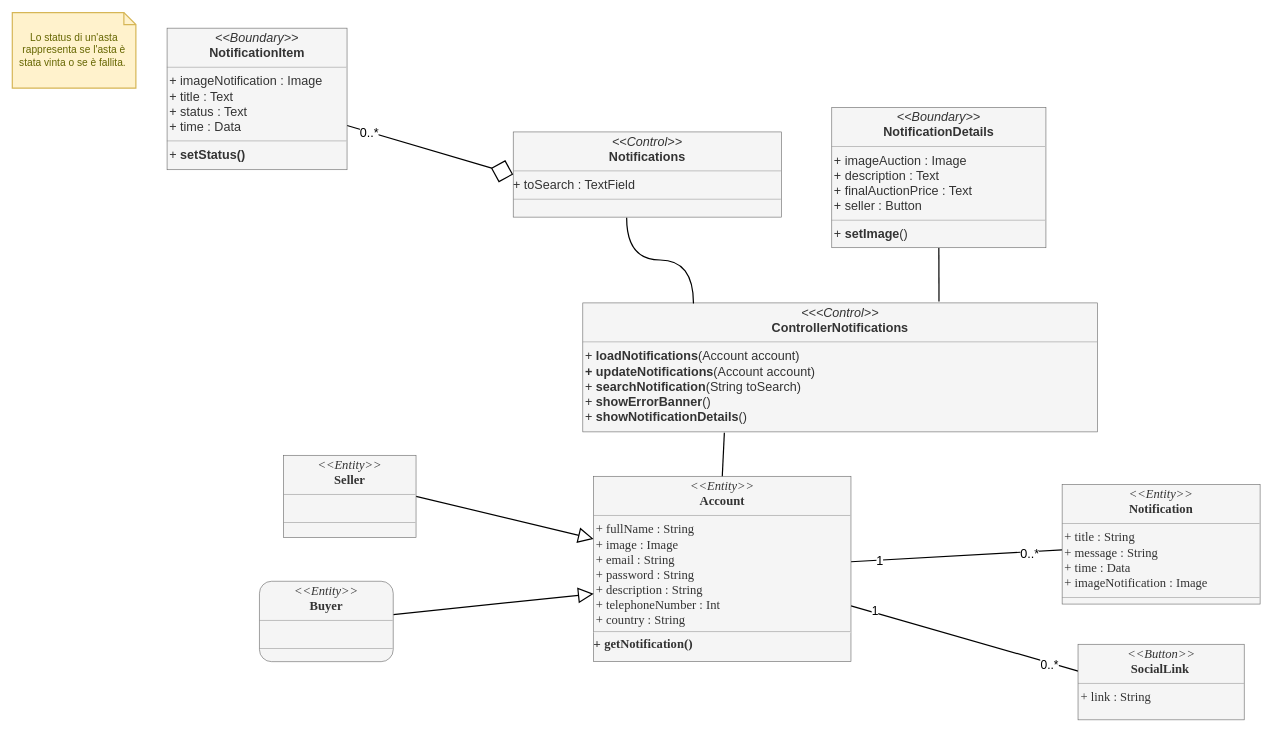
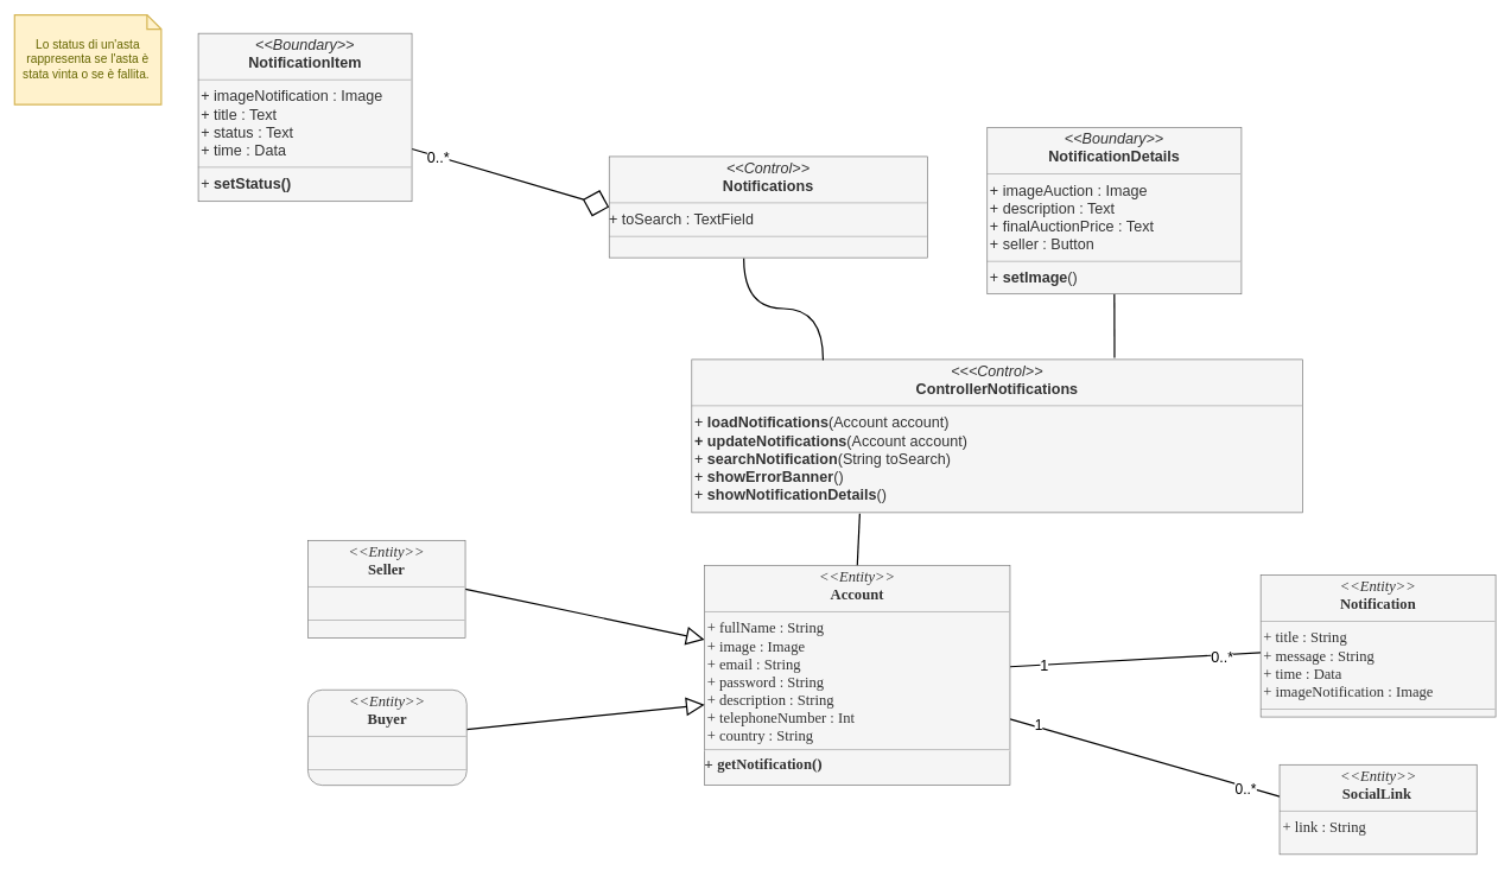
  <mxCell id="0" />
  <mxCell id="1" parent="0" />
  <mxCell id="2" value="&lt;p style=&quot;margin: 4px 0px 0px; text-align: center; font-size: 21px;&quot;&gt;&lt;font style=&quot;font-size: 21px;&quot;&gt;&lt;i style=&quot;&quot;&gt;&amp;lt;&amp;lt;&amp;lt;Control&amp;gt;&amp;gt;&lt;/i&gt;&lt;br&gt;&lt;b style=&quot;&quot;&gt;ControllerNotifications&lt;/b&gt;&lt;/font&gt;&lt;/p&gt;&lt;hr style=&quot;font-size: 21px;&quot; size=&quot;1&quot;&gt;&lt;p style=&quot;margin: 0px 0px 0px 4px; font-size: 21px;&quot;&gt;&lt;span style=&quot;background-color: initial;&quot;&gt;+ &lt;/span&gt;&lt;b style=&quot;background-color: initial;&quot;&gt;loadNotifications&lt;/b&gt;&lt;span style=&quot;background-color: initial;&quot;&gt;(Account account&lt;/span&gt;&lt;span style=&quot;background-color: initial;&quot;&gt;)&lt;/span&gt;&lt;br&gt;&lt;/p&gt;&lt;p style=&quot;margin: 0px 0px 0px 4px; font-size: 21px;&quot;&gt;&lt;span style=&quot;background-color: initial;&quot;&gt;&lt;b&gt;+ updateNotifications&lt;/b&gt;(Account account)&lt;/span&gt;&lt;/p&gt;&lt;p style=&quot;margin: 0px 0px 0px 4px; font-size: 21px;&quot;&gt;&lt;span style=&quot;background-color: initial;&quot;&gt;+ &lt;/span&gt;&lt;b style=&quot;background-color: initial;&quot;&gt;searchNotification&lt;/b&gt;&lt;span style=&quot;background-color: initial;&quot;&gt;(String toSearch)&lt;/span&gt;&lt;br&gt;&lt;/p&gt;&lt;p style=&quot;margin: 0px 0px 0px 4px; font-size: 21px;&quot;&gt;&lt;font style=&quot;font-size: 21px;&quot;&gt;+&amp;nbsp;&lt;b&gt;showErrorBanner&lt;/b&gt;()&lt;/font&gt;&lt;/p&gt;&lt;p style=&quot;margin: 0px 0px 0px 4px; font-size: 21px;&quot;&gt;&lt;font style=&quot;font-size: 21px;&quot;&gt;+ &lt;b&gt;showNotificationDetails&lt;/b&gt;()&lt;/font&gt;&lt;/p&gt;&lt;p style=&quot;margin: 0px 0px 0px 4px; font-size: 21px;&quot;&gt;&lt;br&gt;&lt;/p&gt;&lt;p style=&quot;margin: 0px 0px 0px 4px; font-size: 21px;&quot;&gt;&lt;br&gt;&lt;/p&gt;" style="verticalAlign=top;align=left;overflow=fill;fontSize=12;fontFamily=Helvetica;html=1;fillColor=#f5f5f5;fontColor=#333333;strokeColor=#666666;" parent="1" vertex="1"><mxGeometry x="971" y="504" width="858" height="215" as="geometry" /></mxCell>
  <mxCell id="3" value="&lt;p style=&quot;margin: 4px 0px 0px; text-align: center; font-size: 21px;&quot;&gt;&lt;font style=&quot;font-size: 21px;&quot;&gt;&lt;i style=&quot;&quot;&gt;&amp;lt;&amp;lt;Control&amp;gt;&amp;gt;&lt;/i&gt;&lt;br&gt;&lt;b style=&quot;&quot;&gt;Notifications&lt;/b&gt;&lt;/font&gt;&lt;/p&gt;&lt;hr style=&quot;font-size: 21px;&quot; size=&quot;1&quot;&gt;&lt;pre style=&quot;margin: 0px 0px 0px 4px; font-size: 21px;&quot;&gt;&lt;/pre&gt;&lt;span style=&quot;border-color: var(--border-color); font-size: 21px; background-color: initial;&quot;&gt;+&lt;b&gt;&amp;nbsp;&lt;/b&gt;toSearch : TextField&lt;/span&gt;&lt;hr style=&quot;font-size: 21px;&quot; size=&quot;1&quot;&gt;&lt;p style=&quot;margin: 0px 0px 0px 4px; font-size: 21px;&quot;&gt;&lt;br&gt;&lt;/p&gt;&lt;p style=&quot;margin: 0px 0px 0px 4px; font-size: 21px;&quot;&gt;&lt;br&gt;&lt;/p&gt;" style="verticalAlign=top;align=left;overflow=fill;fontSize=12;fontFamily=Helvetica;html=1;fillColor=#f5f5f5;fontColor=#333333;strokeColor=#666666;" parent="1" vertex="1"><mxGeometry x="855" y="219" width="447" height="142" as="geometry" /></mxCell>
  <mxCell id="4" value="" style="endArrow=none;html=1;rounded=0;fontFamily=Garamond;fontSize=21;entryX=0.423;entryY=1.007;entryDx=0;entryDy=0;entryPerimeter=0;exitX=0.215;exitY=0.005;exitDx=0;exitDy=0;strokeWidth=2;elbow=vertical;exitPerimeter=0;edgeStyle=orthogonalEdgeStyle;curved=1;" parent="1" source="2" target="3" edge="1"><mxGeometry width="50" height="50" relative="1" as="geometry"><mxPoint x="1064" y="466" as="sourcePoint" /><mxPoint x="1318" y="363" as="targetPoint" /></mxGeometry></mxCell>
  <mxCell id="5" style="rounded=0;orthogonalLoop=1;jettySize=auto;html=1;strokeWidth=2;endSize=21;endArrow=block;endFill=0;exitX=1;exitY=0.5;exitDx=0;exitDy=0;entryX=0;entryY=0.338;entryDx=0;entryDy=0;entryPerimeter=0;" parent="1" source="12" target="10" edge="1"><mxGeometry relative="1" as="geometry"><mxPoint x="1057" y="1087" as="sourcePoint" /><mxPoint x="979" y="903" as="targetPoint" /></mxGeometry></mxCell>
  <mxCell id="6" style="rounded=0;orthogonalLoop=1;jettySize=auto;html=1;strokeWidth=2;endArrow=none;endFill=0;entryX=0.001;entryY=0.355;entryDx=0;entryDy=0;entryPerimeter=0;" parent="1" source="10" target="19" edge="1"><mxGeometry relative="1" as="geometry"><mxPoint x="1852" y="1140" as="targetPoint" /></mxGeometry></mxCell>
  <mxCell id="7" style="edgeStyle=none;rounded=0;orthogonalLoop=1;jettySize=auto;html=1;strokeWidth=2;fontSize=21;endArrow=none;endFill=0;startSize=6;endSize=34;" parent="1" source="10" target="23" edge="1"><mxGeometry relative="1" as="geometry" /></mxCell>
  <mxCell id="8" value="1" style="edgeLabel;html=1;align=center;verticalAlign=middle;resizable=0;points=[];fontSize=21;" parent="7" vertex="1" connectable="0"><mxGeometry x="-0.726" y="-1" relative="1" as="geometry"><mxPoint as="offset" /></mxGeometry></mxCell>
  <mxCell id="9" value="0..*" style="edgeLabel;html=1;align=center;verticalAlign=middle;resizable=0;points=[];fontSize=21;" parent="7" vertex="1" connectable="0"><mxGeometry x="0.826" y="3" relative="1" as="geometry"><mxPoint x="-24" y="7" as="offset" /></mxGeometry></mxCell>
  <mxCell id="10" value="&lt;p style=&quot;margin: 4px 0px 0px; text-align: center; font-size: 21px;&quot;&gt;&lt;font style=&quot;font-size: 21px;&quot;&gt;&lt;i style=&quot;&quot;&gt;&amp;lt;&amp;lt;Entity&amp;gt;&amp;gt;&lt;/i&gt;&lt;br&gt;&lt;b&gt;Account&lt;/b&gt;&lt;/font&gt;&lt;/p&gt;&lt;hr style=&quot;font-size: 21px;&quot; size=&quot;1&quot;&gt;&lt;p style=&quot;margin: 0px 0px 0px 4px; font-size: 21px;&quot;&gt;&lt;font style=&quot;font-size: 21px;&quot;&gt;+ fullName : String&lt;br&gt;&lt;/font&gt;&lt;/p&gt;&lt;p style=&quot;margin: 0px 0px 0px 4px; font-size: 21px;&quot;&gt;&lt;font style=&quot;font-size: 21px;&quot;&gt;+ image : Image&lt;/font&gt;&lt;/p&gt;&lt;p style=&quot;margin: 0px 0px 0px 4px; font-size: 21px;&quot;&gt;&lt;font style=&quot;font-size: 21px;&quot;&gt;+ email : String&lt;/font&gt;&lt;/p&gt;&lt;p style=&quot;margin: 0px 0px 0px 4px; font-size: 21px;&quot;&gt;&lt;font style=&quot;font-size: 21px;&quot;&gt;+ password : String&lt;/font&gt;&lt;/p&gt;&lt;p style=&quot;margin: 0px 0px 0px 4px; font-size: 21px;&quot;&gt;&lt;font style=&quot;font-size: 21px;&quot;&gt;+ description : String&lt;/font&gt;&lt;/p&gt;&lt;p style=&quot;margin: 0px 0px 0px 4px; font-size: 21px;&quot;&gt;&lt;font style=&quot;font-size: 21px;&quot;&gt;+ telephoneNumber : Int&lt;/font&gt;&lt;/p&gt;&lt;p style=&quot;margin: 0px 0px 0px 4px; font-size: 21px;&quot;&gt;&lt;font style=&quot;font-size: 21px;&quot;&gt;+ country : String&lt;/font&gt;&lt;/p&gt;&lt;p style=&quot;margin: 0px 0px 0px 4px; font-size: 21px;&quot;&gt;&lt;/p&gt;&lt;hr&gt;&lt;b&gt;&lt;font style=&quot;font-size: 22px;&quot;&gt;+ &lt;/font&gt;&lt;font style=&quot;font-size: 21px;&quot;&gt;getNotification&lt;/font&gt;&lt;font style=&quot;font-size: 22px;&quot;&gt;()&lt;br&gt;&lt;/font&gt;&lt;/b&gt;" style="verticalAlign=top;align=left;overflow=fill;fontSize=12;fontFamily=SF PRO;html=1;fillColor=#f5f5f5;fontColor=#333333;strokeColor=#666666;rounded=0;" parent="1" vertex="1"><mxGeometry x="989" y="793" width="429" height="309" as="geometry" /></mxCell>
  <mxCell id="11" value="" style="endArrow=none;html=1;rounded=0;strokeWidth=2;entryX=0.275;entryY=1.007;entryDx=0;entryDy=0;entryPerimeter=0;exitX=0.5;exitY=0;exitDx=0;exitDy=0;" parent="1" source="10" target="2" edge="1"><mxGeometry width="50" height="50" relative="1" as="geometry"><mxPoint x="1410" y="808" as="sourcePoint" /><mxPoint x="1555" y="470" as="targetPoint" /></mxGeometry></mxCell>
- <mxCell id="12" value="&lt;p style=&quot;margin: 4px 0px 0px; text-align: center; font-size: 21px;&quot;&gt;&lt;font style=&quot;font-size: 21px;&quot;&gt;&lt;i style=&quot;&quot;&gt;&amp;lt;&amp;lt;Entity&amp;gt;&amp;gt;&lt;/i&gt;&lt;br&gt;&lt;b&gt;Seller&lt;/b&gt;&lt;/font&gt;&lt;/p&gt;&lt;hr style=&quot;font-size: 21px;&quot; size=&quot;1&quot;&gt;&lt;p style=&quot;margin: 0px 0px 0px 4px; font-size: 21px;&quot;&gt;&lt;font style=&quot;font-size: 21px;&quot;&gt;&lt;br&gt;&lt;/font&gt;&lt;/p&gt;&lt;hr style=&quot;font-size: 21px;&quot; size=&quot;1&quot;&gt;&lt;p style=&quot;margin: 0px 0px 0px 4px; font-size: 21px;&quot;&gt;&lt;br&gt;&lt;/p&gt;" style="verticalAlign=top;align=left;overflow=fill;fontSize=12;fontFamily=SF PRO;html=1;fillColor=#f5f5f5;fontColor=#333333;strokeColor=#666666;rounded=0;" parent="1" vertex="1"><mxGeometry x="472" y="758" width="221" height="136.75" as="geometry" /></mxCell>
+ <mxCell id="12" value="&lt;p style=&quot;margin: 4px 0px 0px; text-align: center; font-size: 21px;&quot;&gt;&lt;font style=&quot;font-size: 21px;&quot;&gt;&lt;i style=&quot;&quot;&gt;&amp;lt;&amp;lt;Entity&amp;gt;&amp;gt;&lt;/i&gt;&lt;br&gt;&lt;b&gt;Seller&lt;/b&gt;&lt;/font&gt;&lt;/p&gt;&lt;hr style=&quot;font-size: 21px;&quot; size=&quot;1&quot;&gt;&lt;p style=&quot;margin: 0px 0px 0px 4px; font-size: 21px;&quot;&gt;&lt;font style=&quot;font-size: 21px;&quot;&gt;&lt;br&gt;&lt;/font&gt;&lt;/p&gt;&lt;hr style=&quot;font-size: 21px;&quot; size=&quot;1&quot;&gt;&lt;p style=&quot;margin: 0px 0px 0px 4px; font-size: 21px;&quot;&gt;&lt;br&gt;&lt;/p&gt;" style="verticalAlign=top;align=left;overflow=fill;fontSize=12;fontFamily=SF PRO;html=1;fillColor=#f5f5f5;fontColor=#333333;strokeColor=#666666;rounded=0;" parent="1" vertex="1"><mxGeometry x="432" y="758" width="221" height="136.75" as="geometry" /></mxCell>
  <mxCell id="13" style="shape=connector;rounded=0;orthogonalLoop=1;jettySize=auto;html=1;entryX=0;entryY=0.634;entryDx=0;entryDy=0;labelBackgroundColor=default;strokeColor=default;strokeWidth=2;fontFamily=Helvetica;fontSize=11;fontColor=default;endArrow=block;endFill=0;endSize=21;entryPerimeter=0;" parent="1" source="14" target="10" edge="1"><mxGeometry relative="1" as="geometry" /></mxCell>
  <mxCell id="14" value="&lt;p style=&quot;margin: 4px 0px 0px; text-align: center; font-size: 21px;&quot;&gt;&lt;font style=&quot;font-size: 21px;&quot;&gt;&lt;i style=&quot;&quot;&gt;&amp;lt;&amp;lt;Entity&amp;gt;&amp;gt;&lt;/i&gt;&lt;br&gt;&lt;b&gt;Buyer&lt;/b&gt;&lt;/font&gt;&lt;/p&gt;&lt;hr style=&quot;font-size: 21px;&quot; size=&quot;1&quot;&gt;&lt;p style=&quot;margin: 0px 0px 0px 4px; font-size: 21px;&quot;&gt;&lt;br&gt;&lt;/p&gt;&lt;hr style=&quot;font-size: 21px;&quot; size=&quot;1&quot;&gt;&lt;p style=&quot;margin: 0px 0px 0px 4px; font-size: 21px;&quot;&gt;&lt;br&gt;&lt;/p&gt;" style="verticalAlign=top;align=left;overflow=fill;fontSize=12;fontFamily=SF PRO;html=1;fillColor=#f5f5f5;fontColor=#333333;strokeColor=#666666;rounded=1;" parent="1" vertex="1"><mxGeometry x="432" y="968" width="223" height="134" as="geometry" /></mxCell>
  <mxCell id="15" style="edgeStyle=orthogonalEdgeStyle;rounded=0;orthogonalLoop=1;jettySize=auto;html=1;elbow=vertical;strokeWidth=2;endArrow=none;endFill=0;curved=1;entryX=0.692;entryY=-0.011;entryDx=0;entryDy=0;entryPerimeter=0;" parent="1" source="16" target="2" edge="1"><mxGeometry relative="1" as="geometry" /></mxCell>
  <mxCell id="16" value="&lt;p style=&quot;margin: 4px 0px 0px; text-align: center; font-size: 21px;&quot;&gt;&lt;font style=&quot;font-size: 21px;&quot;&gt;&lt;i style=&quot;&quot;&gt;&amp;lt;&amp;lt;Boundary&amp;gt;&amp;gt;&lt;/i&gt;&lt;br&gt;&lt;b&gt;NotificationDetails&lt;/b&gt;&lt;/font&gt;&lt;/p&gt;&lt;hr style=&quot;font-size: 21px;&quot; size=&quot;1&quot;&gt;&lt;p style=&quot;margin: 0px 0px 0px 4px; font-size: 21px;&quot;&gt;+ imageAuction : Image&lt;/p&gt;&lt;p style=&quot;margin: 0px 0px 0px 4px; font-size: 21px;&quot;&gt;+ description : Text&lt;/p&gt;&lt;p style=&quot;margin: 0px 0px 0px 4px; font-size: 21px;&quot;&gt;+ finalAuctionPrice : Text&lt;/p&gt;&lt;p style=&quot;margin: 0px 0px 0px 4px; font-size: 21px;&quot;&gt;+ seller : Button&lt;/p&gt;&lt;hr style=&quot;font-size: 21px;&quot; size=&quot;1&quot;&gt;&lt;p style=&quot;margin: 0px 0px 0px 4px; font-size: 21px;&quot;&gt;+ &lt;b&gt;setImage&lt;/b&gt;()&lt;/p&gt;" style="verticalAlign=top;align=left;overflow=fill;fontSize=12;fontFamily=Helvetica;html=1;fillColor=#f5f5f5;fontColor=#333333;strokeColor=#666666;" parent="1" vertex="1"><mxGeometry x="1386" y="178" width="357" height="234" as="geometry" /></mxCell>
  <mxCell id="17" value="&lt;font style=&quot;font-size: 20px;&quot;&gt;1&lt;/font&gt;" style="edgeLabel;html=1;align=center;verticalAlign=middle;resizable=0;points=[];" parent="1" vertex="1" connectable="0"><mxGeometry x="1478" y="1016" as="geometry"><mxPoint x="-21" as="offset" /></mxGeometry></mxCell>
  <mxCell id="18" value="0..*" style="edgeLabel;html=1;align=center;verticalAlign=middle;resizable=0;points=[];fontSize=20;" parent="1" vertex="1" connectable="0"><mxGeometry x="1944" y="1165" as="geometry"><mxPoint x="-196" y="-59" as="offset" /></mxGeometry></mxCell>
- <mxCell id="19" value="&lt;p style=&quot;margin: 4px 0px 0px; text-align: center; font-size: 21px;&quot;&gt;&lt;font style=&quot;font-size: 21px;&quot;&gt;&lt;i style=&quot;&quot;&gt;&amp;lt;&amp;lt;Button&amp;gt;&amp;gt;&lt;/i&gt;&lt;/font&gt;&lt;/p&gt;&lt;p style=&quot;margin: 0px 0px 0px 4px; font-size: 21px;&quot;&gt;&lt;span style=&quot;white-space: pre;&quot;&gt;&#09;&lt;/span&gt;&lt;span style=&quot;white-space: pre;&quot;&gt;&#09;&lt;/span&gt;&lt;b&gt;SocialLink&lt;/b&gt;&lt;br&gt;&lt;/p&gt;&lt;hr style=&quot;font-size: 21px;&quot; size=&quot;1&quot;&gt;&lt;p style=&quot;margin: 0px 0px 0px 4px; font-size: 21px;&quot;&gt;+ link : String&amp;nbsp;&lt;/p&gt;" style="verticalAlign=top;align=left;overflow=fill;fontSize=12;fontFamily=SF PRO;html=1;fillColor=#f5f5f5;fontColor=#333333;strokeColor=#666666;rounded=0;" parent="1" vertex="1"><mxGeometry x="1796.5" y="1073" width="277" height="126" as="geometry" /></mxCell>
+ <mxCell id="19" value="&lt;p style=&quot;margin: 4px 0px 0px; text-align: center; font-size: 21px;&quot;&gt;&lt;font style=&quot;font-size: 21px;&quot;&gt;&lt;i style=&quot;&quot;&gt;&amp;lt;&amp;lt;Entity&amp;gt;&amp;gt;&lt;/i&gt;&lt;/font&gt;&lt;/p&gt;&lt;p style=&quot;margin: 0px 0px 0px 4px; font-size: 21px;&quot;&gt;&lt;span style=&quot;white-space: pre;&quot;&gt;&#09;&lt;/span&gt;&lt;span style=&quot;white-space: pre;&quot;&gt;&#09;&lt;/span&gt;&lt;b&gt;SocialLink&lt;/b&gt;&lt;br&gt;&lt;/p&gt;&lt;hr style=&quot;font-size: 21px;&quot; size=&quot;1&quot;&gt;&lt;p style=&quot;margin: 0px 0px 0px 4px; font-size: 21px;&quot;&gt;+ link : String&amp;nbsp;&lt;/p&gt;" style="verticalAlign=top;align=left;overflow=fill;fontSize=12;fontFamily=SF PRO;html=1;fillColor=#f5f5f5;fontColor=#333333;strokeColor=#666666;rounded=0;" parent="1" vertex="1"><mxGeometry x="1796.5" y="1073" width="277" height="126" as="geometry" /></mxCell>
  <mxCell id="20" style="rounded=0;orthogonalLoop=1;jettySize=auto;html=1;entryX=0;entryY=0.5;entryDx=0;entryDy=0;strokeWidth=2;endArrow=diamond;endFill=0;startSize=6;endSize=34;elbow=vertical;" parent="1" source="22" target="3" edge="1"><mxGeometry relative="1" as="geometry" /></mxCell>
  <mxCell id="21" value="0..*" style="edgeLabel;html=1;align=center;verticalAlign=middle;resizable=0;points=[];fontSize=21;" parent="20" vertex="1" connectable="0"><mxGeometry x="-0.771" y="-3" relative="1" as="geometry"><mxPoint x="6" y="-1" as="offset" /></mxGeometry></mxCell>
  <mxCell id="22" value="&lt;p style=&quot;margin: 4px 0px 0px; text-align: center; font-size: 21px;&quot;&gt;&lt;font style=&quot;font-size: 21px;&quot;&gt;&lt;i style=&quot;&quot;&gt;&amp;lt;&amp;lt;Boundary&amp;gt;&amp;gt;&lt;/i&gt;&lt;br&gt;&lt;b&gt;NotificationItem&lt;/b&gt;&lt;/font&gt;&lt;/p&gt;&lt;hr style=&quot;font-size: 21px;&quot; size=&quot;1&quot;&gt;&lt;p style=&quot;margin: 0px 0px 0px 4px; font-size: 21px;&quot;&gt;+ imageNotification : Image&lt;/p&gt;&lt;p style=&quot;margin: 0px 0px 0px 4px; font-size: 21px;&quot;&gt;+ title : Text&lt;/p&gt;&lt;p style=&quot;margin: 0px 0px 0px 4px; font-size: 21px;&quot;&gt;+ status : Text&lt;/p&gt;&lt;p style=&quot;margin: 0px 0px 0px 4px; font-size: 21px;&quot;&gt;+ time : Data&lt;/p&gt;&lt;hr style=&quot;font-size: 21px;&quot; size=&quot;1&quot;&gt;&lt;p style=&quot;margin: 0px 0px 0px 4px; font-size: 21px;&quot;&gt;+ &lt;b&gt;setStatus()&lt;/b&gt;&lt;/p&gt;" style="verticalAlign=top;align=left;overflow=fill;fontSize=12;fontFamily=Helvetica;html=1;fillColor=#f5f5f5;fontColor=#333333;strokeColor=#666666;" parent="1" vertex="1"><mxGeometry x="278" y="46" width="300" height="236" as="geometry" /></mxCell>
  <mxCell id="23" value="&lt;p style=&quot;margin: 4px 0px 0px; text-align: center; font-size: 21px;&quot;&gt;&lt;font style=&quot;font-size: 21px;&quot;&gt;&lt;i style=&quot;&quot;&gt;&amp;lt;&amp;lt;Entity&amp;gt;&amp;gt;&lt;/i&gt;&lt;br&gt;&lt;b&gt;Notification&lt;/b&gt;&lt;/font&gt;&lt;/p&gt;&lt;hr style=&quot;font-size: 21px;&quot; size=&quot;1&quot;&gt;&lt;p style=&quot;margin: 0px 0px 0px 4px; font-size: 21px;&quot;&gt;+ title : String&lt;/p&gt;&lt;p style=&quot;margin: 0px 0px 0px 4px; font-size: 21px;&quot;&gt;+ message : String&lt;/p&gt;&lt;p style=&quot;margin: 0px 0px 0px 4px; font-size: 21px;&quot;&gt;+ time : Data&lt;/p&gt;&lt;p style=&quot;margin: 0px 0px 0px 4px; font-size: 21px;&quot;&gt;+ imageNotification : Image&lt;/p&gt;&lt;hr style=&quot;font-size: 21px;&quot; size=&quot;1&quot;&gt;&lt;p style=&quot;margin: 0px 0px 0px 4px; font-size: 21px;&quot;&gt;&lt;br&gt;&lt;/p&gt;" style="verticalAlign=top;align=left;overflow=fill;fontSize=12;fontFamily=SF PRO;html=1;fillColor=#f5f5f5;fontColor=#333333;strokeColor=#666666;rounded=0;" parent="1" vertex="1"><mxGeometry x="1770" y="807" width="330" height="199" as="geometry" /></mxCell>
  <mxCell id="24" value="&lt;font style=&quot;font-size: 17px;&quot;&gt;Lo status di un'asta rappresenta se l'asta è stata vinta o se è fallita.&amp;nbsp;&lt;/font&gt;" style="shape=note;strokeWidth=2;fontSize=14;size=20;whiteSpace=wrap;html=1;fillColor=#fff2cc;strokeColor=#d6b656;fontColor=#666600;" parent="1" vertex="1"><mxGeometry x="20" y="20" width="206" height="126" as="geometry" /></mxCell>
